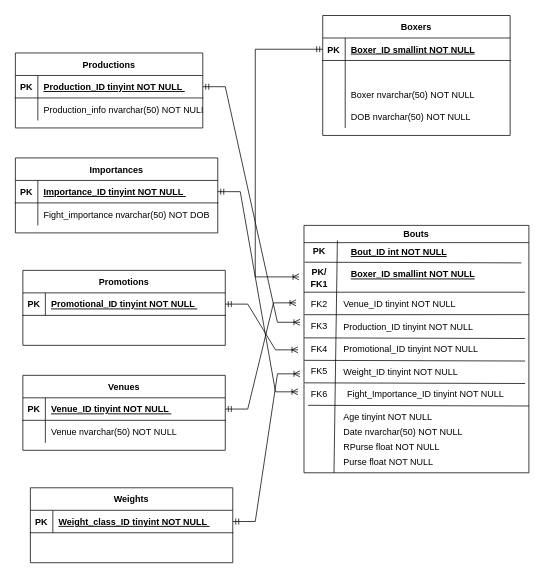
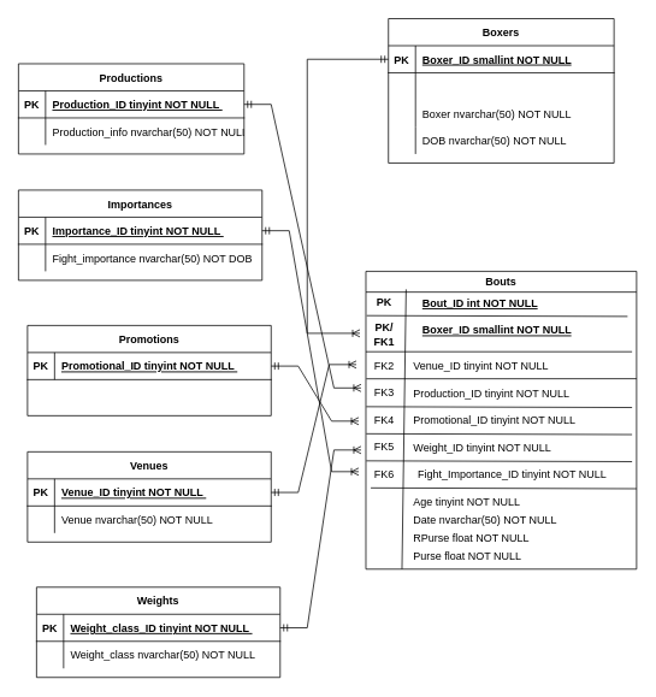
  <mxCell id="0" />
  <mxCell id="1" parent="0" />
  <mxCell id="2" value="Productions" style="shape=table;startSize=30;container=1;collapsible=1;childLayout=tableLayout;fixedRows=1;rowLines=0;fontStyle=1;align=center;resizeLast=1;" parent="1" vertex="1"><mxGeometry x="20" y="70" width="250" height="100" as="geometry" /></mxCell>
  <mxCell id="3" value="" style="shape=partialRectangle;collapsible=0;dropTarget=0;pointerEvents=0;fillColor=none;points=[[0,0.5],[1,0.5]];portConstraint=eastwest;top=0;left=0;right=0;bottom=1;" parent="2" vertex="1"><mxGeometry y="30" width="250" height="30" as="geometry" /></mxCell>
  <mxCell id="4" value="PK" style="shape=partialRectangle;overflow=hidden;connectable=0;fillColor=none;top=0;left=0;bottom=0;right=0;fontStyle=1;" parent="3" vertex="1"><mxGeometry width="30" height="30" as="geometry"><mxRectangle width="30" height="30" as="alternateBounds" /></mxGeometry></mxCell>
  <mxCell id="5" value="Production_ID tinyint NOT NULL " style="shape=partialRectangle;overflow=hidden;connectable=0;fillColor=none;top=0;left=0;bottom=0;right=0;align=left;spacingLeft=6;fontStyle=5;" parent="3" vertex="1"><mxGeometry x="30" width="220" height="30" as="geometry"><mxRectangle width="220" height="30" as="alternateBounds" /></mxGeometry></mxCell>
  <mxCell id="6" value="" style="shape=partialRectangle;collapsible=0;dropTarget=0;pointerEvents=0;fillColor=none;points=[[0,0.5],[1,0.5]];portConstraint=eastwest;top=0;left=0;right=0;bottom=0;" parent="2" vertex="1"><mxGeometry y="60" width="250" height="30" as="geometry" /></mxCell>
  <mxCell id="7" value="" style="shape=partialRectangle;overflow=hidden;connectable=0;fillColor=none;top=0;left=0;bottom=0;right=0;" parent="6" vertex="1"><mxGeometry width="30" height="30" as="geometry"><mxRectangle width="30" height="30" as="alternateBounds" /></mxGeometry></mxCell>
  <mxCell id="8" value="Production_info nvarchar(50) NOT NULL" style="shape=partialRectangle;overflow=hidden;connectable=0;fillColor=none;top=0;left=0;bottom=0;right=0;align=left;spacingLeft=6;" parent="6" vertex="1"><mxGeometry x="30" width="220" height="30" as="geometry"><mxRectangle width="220" height="30" as="alternateBounds" /></mxGeometry></mxCell>
  <mxCell id="9" value="Importances" style="shape=table;startSize=30;container=1;collapsible=1;childLayout=tableLayout;fixedRows=1;rowLines=0;fontStyle=1;align=center;resizeLast=1;" parent="1" vertex="1"><mxGeometry x="20" y="210" width="270" height="100" as="geometry" /></mxCell>
  <mxCell id="10" value="" style="shape=partialRectangle;collapsible=0;dropTarget=0;pointerEvents=0;fillColor=none;points=[[0,0.5],[1,0.5]];portConstraint=eastwest;top=0;left=0;right=0;bottom=1;" parent="9" vertex="1"><mxGeometry y="30" width="270" height="30" as="geometry" /></mxCell>
  <mxCell id="11" value="PK" style="shape=partialRectangle;overflow=hidden;connectable=0;fillColor=none;top=0;left=0;bottom=0;right=0;fontStyle=1;" parent="10" vertex="1"><mxGeometry width="30" height="30" as="geometry"><mxRectangle width="30" height="30" as="alternateBounds" /></mxGeometry></mxCell>
  <mxCell id="12" value="Importance_ID tinyint NOT NULL " style="shape=partialRectangle;overflow=hidden;connectable=0;fillColor=none;top=0;left=0;bottom=0;right=0;align=left;spacingLeft=6;fontStyle=5;" parent="10" vertex="1"><mxGeometry x="30" width="240" height="30" as="geometry"><mxRectangle width="240" height="30" as="alternateBounds" /></mxGeometry></mxCell>
  <mxCell id="13" value="" style="shape=partialRectangle;collapsible=0;dropTarget=0;pointerEvents=0;fillColor=none;points=[[0,0.5],[1,0.5]];portConstraint=eastwest;top=0;left=0;right=0;bottom=0;" parent="9" vertex="1"><mxGeometry y="60" width="270" height="30" as="geometry" /></mxCell>
  <mxCell id="14" value="" style="shape=partialRectangle;overflow=hidden;connectable=0;fillColor=none;top=0;left=0;bottom=0;right=0;" parent="13" vertex="1"><mxGeometry width="30" height="30" as="geometry"><mxRectangle width="30" height="30" as="alternateBounds" /></mxGeometry></mxCell>
  <mxCell id="15" value="Fight_importance nvarchar(50) NOT DOB" style="shape=partialRectangle;overflow=hidden;connectable=0;fillColor=none;top=0;left=0;bottom=0;right=0;align=left;spacingLeft=6;" parent="13" vertex="1"><mxGeometry x="30" width="240" height="30" as="geometry"><mxRectangle width="240" height="30" as="alternateBounds" /></mxGeometry></mxCell>
  <mxCell id="16" value="Promotions" style="shape=table;startSize=30;container=1;collapsible=1;childLayout=tableLayout;fixedRows=1;rowLines=0;fontStyle=1;align=center;resizeLast=1;" parent="1" vertex="1"><mxGeometry x="30" y="360" width="270" height="100" as="geometry" /></mxCell>
  <mxCell id="17" value="" style="shape=partialRectangle;collapsible=0;dropTarget=0;pointerEvents=0;fillColor=none;points=[[0,0.5],[1,0.5]];portConstraint=eastwest;top=0;left=0;right=0;bottom=1;" parent="16" vertex="1"><mxGeometry y="30" width="270" height="30" as="geometry" /></mxCell>
  <mxCell id="18" value="PK" style="shape=partialRectangle;overflow=hidden;connectable=0;fillColor=none;top=0;left=0;bottom=0;right=0;fontStyle=1;" parent="17" vertex="1"><mxGeometry width="30" height="30" as="geometry"><mxRectangle width="30" height="30" as="alternateBounds" /></mxGeometry></mxCell>
  <mxCell id="19" value="Promotional_ID tinyint NOT NULL " style="shape=partialRectangle;overflow=hidden;connectable=0;fillColor=none;top=0;left=0;bottom=0;right=0;align=left;spacingLeft=6;fontStyle=5;" parent="17" vertex="1"><mxGeometry x="30" width="240" height="30" as="geometry"><mxRectangle width="240" height="30" as="alternateBounds" /></mxGeometry></mxCell>
  <mxCell id="20" value="" style="shape=partialRectangle;collapsible=0;dropTarget=0;pointerEvents=0;fillColor=none;points=[[0,0.5],[1,0.5]];portConstraint=eastwest;top=0;left=0;right=0;bottom=0;" parent="16" vertex="1"><mxGeometry y="60" width="270" height="30" as="geometry" /></mxCell>
  <mxCell id="21" value="" style="shape=partialRectangle;overflow=hidden;connectable=0;fillColor=none;top=0;left=0;bottom=0;right=0;" parent="20" vertex="1"><mxGeometry width="30" height="30" as="geometry"><mxRectangle width="30" height="30" as="alternateBounds" /></mxGeometry></mxCell>
  <mxCell id="22" value="Venues" style="shape=table;startSize=30;container=1;collapsible=1;childLayout=tableLayout;fixedRows=1;rowLines=0;fontStyle=1;align=center;resizeLast=1;" parent="1" vertex="1"><mxGeometry x="30" y="500" width="270" height="100" as="geometry" /></mxCell>
  <mxCell id="23" value="" style="shape=partialRectangle;collapsible=0;dropTarget=0;pointerEvents=0;fillColor=none;points=[[0,0.5],[1,0.5]];portConstraint=eastwest;top=0;left=0;right=0;bottom=1;" parent="22" vertex="1"><mxGeometry y="30" width="270" height="30" as="geometry" /></mxCell>
  <mxCell id="24" value="PK" style="shape=partialRectangle;overflow=hidden;connectable=0;fillColor=none;top=0;left=0;bottom=0;right=0;fontStyle=1;" parent="23" vertex="1"><mxGeometry width="30" height="30" as="geometry"><mxRectangle width="30" height="30" as="alternateBounds" /></mxGeometry></mxCell>
  <mxCell id="25" value="Venue_ID tinyint NOT NULL " style="shape=partialRectangle;overflow=hidden;connectable=0;fillColor=none;top=0;left=0;bottom=0;right=0;align=left;spacingLeft=6;fontStyle=5;" parent="23" vertex="1"><mxGeometry x="30" width="240" height="30" as="geometry"><mxRectangle width="240" height="30" as="alternateBounds" /></mxGeometry></mxCell>
  <mxCell id="26" value="" style="shape=partialRectangle;collapsible=0;dropTarget=0;pointerEvents=0;fillColor=none;points=[[0,0.5],[1,0.5]];portConstraint=eastwest;top=0;left=0;right=0;bottom=0;" parent="22" vertex="1"><mxGeometry y="60" width="270" height="30" as="geometry" /></mxCell>
  <mxCell id="27" value="" style="shape=partialRectangle;overflow=hidden;connectable=0;fillColor=none;top=0;left=0;bottom=0;right=0;" parent="26" vertex="1"><mxGeometry width="30" height="30" as="geometry"><mxRectangle width="30" height="30" as="alternateBounds" /></mxGeometry></mxCell>
  <mxCell id="28" value="Venue nvarchar(50) NOT NULL" style="shape=partialRectangle;overflow=hidden;connectable=0;fillColor=none;top=0;left=0;bottom=0;right=0;align=left;spacingLeft=6;" parent="26" vertex="1"><mxGeometry x="30" width="240" height="30" as="geometry"><mxRectangle width="240" height="30" as="alternateBounds" /></mxGeometry></mxCell>
  <mxCell id="29" value="Weights" style="shape=table;startSize=30;container=1;collapsible=1;childLayout=tableLayout;fixedRows=1;rowLines=0;fontStyle=1;align=center;resizeLast=1;" parent="1" vertex="1"><mxGeometry x="40" y="650" width="270" height="100" as="geometry" /></mxCell>
  <mxCell id="30" value="" style="shape=partialRectangle;collapsible=0;dropTarget=0;pointerEvents=0;fillColor=none;points=[[0,0.5],[1,0.5]];portConstraint=eastwest;top=0;left=0;right=0;bottom=1;" parent="29" vertex="1"><mxGeometry y="30" width="270" height="30" as="geometry" /></mxCell>
  <mxCell id="31" value="PK" style="shape=partialRectangle;overflow=hidden;connectable=0;fillColor=none;top=0;left=0;bottom=0;right=0;fontStyle=1;" parent="30" vertex="1"><mxGeometry width="30" height="30" as="geometry"><mxRectangle width="30" height="30" as="alternateBounds" /></mxGeometry></mxCell>
  <mxCell id="32" value="Weight_class_ID tinyint NOT NULL " style="shape=partialRectangle;overflow=hidden;connectable=0;fillColor=none;top=0;left=0;bottom=0;right=0;align=left;spacingLeft=6;fontStyle=5;" parent="30" vertex="1"><mxGeometry x="30" width="240" height="30" as="geometry"><mxRectangle width="240" height="30" as="alternateBounds" /></mxGeometry></mxCell>
  <mxCell id="33" value="" style="shape=partialRectangle;collapsible=0;dropTarget=0;pointerEvents=0;fillColor=none;points=[[0,0.5],[1,0.5]];portConstraint=eastwest;top=0;left=0;right=0;bottom=0;" parent="29" vertex="1"><mxGeometry y="60" width="270" height="30" as="geometry" /></mxCell>
  <mxCell id="34" value="" style="shape=partialRectangle;overflow=hidden;connectable=0;fillColor=none;top=0;left=0;bottom=0;right=0;" parent="33" vertex="1"><mxGeometry width="30" height="30" as="geometry"><mxRectangle width="30" height="30" as="alternateBounds" /></mxGeometry></mxCell>
+ <mxCell id="35" value="Weight_class nvarchar(50) NOT NULL" style="shape=partialRectangle;overflow=hidden;connectable=0;fillColor=none;top=0;left=0;bottom=0;right=0;align=left;spacingLeft=6;" parent="33" vertex="1"><mxGeometry x="30" width="240" height="30" as="geometry"><mxRectangle width="240" height="30" as="alternateBounds" /></mxGeometry></mxCell>
  <mxCell id="36" value="Boxers" style="shape=table;startSize=30;container=1;collapsible=1;childLayout=tableLayout;fixedRows=1;rowLines=0;fontStyle=1;align=center;resizeLast=1;" parent="1" vertex="1"><mxGeometry x="430" y="20" width="250" height="160" as="geometry" /></mxCell>
  <mxCell id="37" value="" style="shape=partialRectangle;collapsible=0;dropTarget=0;pointerEvents=0;fillColor=none;points=[[0,0.5],[1,0.5]];portConstraint=eastwest;top=0;left=0;right=0;bottom=1;" parent="36" vertex="1"><mxGeometry y="30" width="250" height="30" as="geometry" /></mxCell>
  <mxCell id="38" value="PK" style="shape=partialRectangle;overflow=hidden;connectable=0;fillColor=none;top=0;left=0;bottom=0;right=0;fontStyle=1;" parent="37" vertex="1"><mxGeometry width="30" height="30" as="geometry"><mxRectangle width="30" height="30" as="alternateBounds" /></mxGeometry></mxCell>
  <mxCell id="39" value="Boxer_ID smallint NOT NULL " style="shape=partialRectangle;overflow=hidden;connectable=0;fillColor=none;top=0;left=0;bottom=0;right=0;align=left;spacingLeft=6;fontStyle=5;" parent="37" vertex="1"><mxGeometry x="30" width="220" height="30" as="geometry"><mxRectangle width="220" height="30" as="alternateBounds" /></mxGeometry></mxCell>
  <mxCell id="40" value="" style="shape=partialRectangle;collapsible=0;dropTarget=0;pointerEvents=0;fillColor=none;points=[[0,0.5],[1,0.5]];portConstraint=eastwest;top=0;left=0;right=0;bottom=0;" parent="36" vertex="1"><mxGeometry y="60" width="250" height="30" as="geometry" /></mxCell>
  <mxCell id="41" value="" style="shape=partialRectangle;overflow=hidden;connectable=0;fillColor=none;top=0;left=0;bottom=0;right=0;" parent="40" vertex="1"><mxGeometry width="30" height="30" as="geometry"><mxRectangle width="30" height="30" as="alternateBounds" /></mxGeometry></mxCell>
  <mxCell id="42" value="" style="shape=partialRectangle;overflow=hidden;connectable=0;fillColor=none;top=0;left=0;bottom=0;right=0;align=left;spacingLeft=6;" parent="40" vertex="1"><mxGeometry x="30" width="220" height="30" as="geometry"><mxRectangle width="220" height="30" as="alternateBounds" /></mxGeometry></mxCell>
  <mxCell id="43" value="" style="shape=partialRectangle;collapsible=0;dropTarget=0;pointerEvents=0;fillColor=none;points=[[0,0.5],[1,0.5]];portConstraint=eastwest;top=0;left=0;right=0;bottom=0;" parent="36" vertex="1"><mxGeometry y="90" width="250" height="30" as="geometry" /></mxCell>
  <mxCell id="44" value="" style="shape=partialRectangle;overflow=hidden;connectable=0;fillColor=none;top=0;left=0;bottom=0;right=0;" parent="43" vertex="1"><mxGeometry width="30" height="30" as="geometry"><mxRectangle width="30" height="30" as="alternateBounds" /></mxGeometry></mxCell>
  <mxCell id="45" value="Boxer nvarchar(50) NOT NULL" style="shape=partialRectangle;overflow=hidden;connectable=0;fillColor=none;top=0;left=0;bottom=0;right=0;align=left;spacingLeft=6;" parent="43" vertex="1"><mxGeometry x="30" width="220" height="30" as="geometry"><mxRectangle width="220" height="30" as="alternateBounds" /></mxGeometry></mxCell>
  <mxCell id="46" value="" style="shape=partialRectangle;collapsible=0;dropTarget=0;pointerEvents=0;fillColor=none;points=[[0,0.5],[1,0.5]];portConstraint=eastwest;top=0;left=0;right=0;bottom=0;" parent="36" vertex="1"><mxGeometry y="120" width="250" height="30" as="geometry" /></mxCell>
  <mxCell id="47" value="" style="shape=partialRectangle;overflow=hidden;connectable=0;fillColor=none;top=0;left=0;bottom=0;right=0;" parent="46" vertex="1"><mxGeometry width="30" height="30" as="geometry"><mxRectangle width="30" height="30" as="alternateBounds" /></mxGeometry></mxCell>
  <mxCell id="48" value="DOB nvarchar(50) NOT NULL" style="shape=partialRectangle;overflow=hidden;connectable=0;fillColor=none;top=0;left=0;bottom=0;right=0;align=left;spacingLeft=6;" parent="46" vertex="1"><mxGeometry x="30" width="220" height="30" as="geometry"><mxRectangle width="220" height="30" as="alternateBounds" /></mxGeometry></mxCell>
  <mxCell id="49" value="Bouts" style="swimlane;whiteSpace=wrap;html=1;" parent="1" vertex="1"><mxGeometry x="405" y="300" width="300" height="330" as="geometry" /></mxCell>
  <mxCell id="50" value="&lt;span style=&quot;font-weight: 700;&quot;&gt;PK&lt;/span&gt;" style="text;html=1;align=center;verticalAlign=middle;resizable=0;points=[];autosize=1;strokeColor=none;fillColor=none;" parent="49" vertex="1"><mxGeometry y="20" width="40" height="30" as="geometry" /></mxCell>
  <mxCell id="51" value="" style="endArrow=none;html=1;rounded=0;" parent="49" edge="1"><mxGeometry width="50" height="50" relative="1" as="geometry"><mxPoint x="40" y="330" as="sourcePoint" /><mxPoint x="44.55" y="20" as="targetPoint" /></mxGeometry></mxCell>
  <mxCell id="52" value="&lt;span style=&quot;font-weight: 700;&quot;&gt;PK/&lt;br&gt;FK1&lt;br&gt;&lt;/span&gt;" style="text;html=1;align=center;verticalAlign=middle;resizable=0;points=[];autosize=1;strokeColor=none;fillColor=none;" parent="49" vertex="1"><mxGeometry x="-5" y="50" width="50" height="40" as="geometry" /></mxCell>
  <mxCell id="53" value="Bout_ID int NOT NULL" style="shape=partialRectangle;overflow=hidden;connectable=0;fillColor=none;top=0;left=0;bottom=0;right=0;align=left;spacingLeft=6;fontStyle=5;" parent="49" vertex="1"><mxGeometry x="55" y="20" width="240" height="30" as="geometry"><mxRectangle width="240" height="30" as="alternateBounds" /></mxGeometry></mxCell>
  <mxCell id="54" value="" style="endArrow=none;html=1;rounded=0;exitX=0;exitY=0.25;exitDx=0;exitDy=0;entryX=1;entryY=0.25;entryDx=0;entryDy=0;" parent="49" edge="1"><mxGeometry width="50" height="50" relative="1" as="geometry"><mxPoint y="89.09" as="sourcePoint" /><mxPoint x="295" y="89.09" as="targetPoint" /></mxGeometry></mxCell>
  <mxCell id="55" value="" style="endArrow=none;html=1;rounded=0;exitX=0.118;exitY=-0.023;exitDx=0;exitDy=0;exitPerimeter=0;" parent="49" source="52" edge="1"><mxGeometry width="50" height="50" relative="1" as="geometry"><mxPoint x="80" y="150" as="sourcePoint" /><mxPoint x="290" y="50" as="targetPoint" /><Array as="points" /></mxGeometry></mxCell>
  <mxCell id="56" value="FK2" style="text;html=1;align=center;verticalAlign=middle;resizable=0;points=[];autosize=1;strokeColor=none;fillColor=none;" parent="49" vertex="1"><mxGeometry x="-5" y="90" width="50" height="30" as="geometry" /></mxCell>
  <mxCell id="57" value="Venue_ID tinyint NOT NULL" style="shape=partialRectangle;overflow=hidden;connectable=0;fillColor=none;top=0;left=0;bottom=0;right=0;align=left;spacingLeft=6;" parent="49" vertex="1"><mxGeometry x="45" y="90" width="240" height="30" as="geometry"><mxRectangle width="240" height="30" as="alternateBounds" /></mxGeometry></mxCell>
  <mxCell id="58" value="FK3" style="text;html=1;align=center;verticalAlign=middle;resizable=0;points=[];autosize=1;strokeColor=none;fillColor=none;" parent="49" vertex="1"><mxGeometry x="-5" y="120" width="50" height="30" as="geometry" /></mxCell>
  <mxCell id="59" value="Production_ID tinyint NOT NULL" style="shape=partialRectangle;overflow=hidden;connectable=0;fillColor=none;top=0;left=0;bottom=0;right=0;align=left;spacingLeft=6;" parent="49" vertex="1"><mxGeometry x="45" y="120" width="240" height="30" as="geometry"><mxRectangle width="240" height="30" as="alternateBounds" /></mxGeometry></mxCell>
  <mxCell id="60" value="FK4" style="text;html=1;align=center;verticalAlign=middle;resizable=0;points=[];autosize=1;strokeColor=none;fillColor=none;" parent="49" vertex="1"><mxGeometry x="-5" y="150" width="50" height="30" as="geometry" /></mxCell>
  <mxCell id="61" value="Promotional_ID tinyint NOT NULL" style="shape=partialRectangle;overflow=hidden;connectable=0;fillColor=none;top=0;left=0;bottom=0;right=0;align=left;spacingLeft=6;" parent="49" vertex="1"><mxGeometry x="45" y="150" width="240" height="30" as="geometry"><mxRectangle width="240" height="30" as="alternateBounds" /></mxGeometry></mxCell>
  <mxCell id="62" value="FK5" style="text;html=1;align=center;verticalAlign=middle;resizable=0;points=[];autosize=1;strokeColor=none;fillColor=none;" parent="49" vertex="1"><mxGeometry x="-5" y="180" width="50" height="30" as="geometry" /></mxCell>
  <mxCell id="63" value="Weight_ID tinyint NOT NULL" style="shape=partialRectangle;overflow=hidden;connectable=0;fillColor=none;top=0;left=0;bottom=0;right=0;align=left;spacingLeft=6;" parent="49" vertex="1"><mxGeometry x="45" y="180" width="240" height="30" as="geometry"><mxRectangle width="240" height="30" as="alternateBounds" /></mxGeometry></mxCell>
  <mxCell id="64" value="Boxer_ID smallint NOT NULL" style="shape=partialRectangle;overflow=hidden;connectable=0;fillColor=none;top=0;left=0;bottom=0;right=0;align=left;spacingLeft=6;fontStyle=5;" parent="49" vertex="1"><mxGeometry x="55" y="50" width="235" height="30" as="geometry"><mxRectangle width="240" height="30" as="alternateBounds" /></mxGeometry></mxCell>
  <mxCell id="65" value="FK6" style="text;html=1;align=center;verticalAlign=middle;resizable=0;points=[];autosize=1;strokeColor=none;fillColor=none;" parent="49" vertex="1"><mxGeometry x="-5" y="210" width="50" height="30" as="geometry" /></mxCell>
  <mxCell id="66" value="Fight_Importance_ID tinyint NOT NULL" style="shape=partialRectangle;overflow=hidden;connectable=0;fillColor=none;top=0;left=0;bottom=0;right=0;align=left;spacingLeft=6;" parent="49" vertex="1"><mxGeometry x="50" y="210" width="240" height="30" as="geometry"><mxRectangle width="240" height="30" as="alternateBounds" /></mxGeometry></mxCell>
  <mxCell id="67" value="" style="endArrow=none;html=1;rounded=0;exitX=0.109;exitY=-0.03;exitDx=0;exitDy=0;exitPerimeter=0;" parent="49" source="58" edge="1"><mxGeometry width="50" height="50" relative="1" as="geometry"><mxPoint x="10" y="200" as="sourcePoint" /><mxPoint x="300" y="119" as="targetPoint" /></mxGeometry></mxCell>
  <mxCell id="68" value="" style="endArrow=none;html=1;rounded=0;exitX=0.109;exitY=-0.03;exitDx=0;exitDy=0;exitPerimeter=0;entryX=1;entryY=0.5;entryDx=0;entryDy=0;" parent="49" edge="1"><mxGeometry width="50" height="50" relative="1" as="geometry"><mxPoint x="0.45" y="150.0" as="sourcePoint" /><mxPoint x="295" y="150.9" as="targetPoint" /></mxGeometry></mxCell>
  <mxCell id="69" value="" style="endArrow=none;html=1;rounded=0;exitX=0.109;exitY=-0.03;exitDx=0;exitDy=0;exitPerimeter=0;entryX=1;entryY=0.5;entryDx=0;entryDy=0;" parent="49" edge="1"><mxGeometry width="50" height="50" relative="1" as="geometry"><mxPoint x="0.45" y="180.0" as="sourcePoint" /><mxPoint x="295" y="180.9" as="targetPoint" /></mxGeometry></mxCell>
  <mxCell id="70" value="" style="endArrow=none;html=1;rounded=0;exitX=0.109;exitY=-0.03;exitDx=0;exitDy=0;exitPerimeter=0;entryX=1;entryY=0.5;entryDx=0;entryDy=0;" parent="49" edge="1"><mxGeometry width="50" height="50" relative="1" as="geometry"><mxPoint x="0.45" y="210.0" as="sourcePoint" /><mxPoint x="295" y="210.9" as="targetPoint" /></mxGeometry></mxCell>
  <mxCell id="71" value="Age tinyint NOT NULL" style="shape=partialRectangle;overflow=hidden;connectable=0;fillColor=none;top=0;left=0;bottom=0;right=0;align=left;spacingLeft=6;" parent="49" vertex="1"><mxGeometry x="45" y="240" width="240" height="30" as="geometry"><mxRectangle width="240" height="30" as="alternateBounds" /></mxGeometry></mxCell>
  <mxCell id="72" value="" style="endArrow=none;html=1;rounded=0;exitX=0.109;exitY=-0.03;exitDx=0;exitDy=0;exitPerimeter=0;entryX=1;entryY=0.5;entryDx=0;entryDy=0;" parent="49" edge="1"><mxGeometry width="50" height="50" relative="1" as="geometry"><mxPoint x="5.45" y="240" as="sourcePoint" /><mxPoint x="300" y="240.9" as="targetPoint" /></mxGeometry></mxCell>
  <mxCell id="73" value="Date nvarchar(50) NOT NULL" style="shape=partialRectangle;overflow=hidden;connectable=0;fillColor=none;top=0;left=0;bottom=0;right=0;align=left;spacingLeft=6;" parent="49" vertex="1"><mxGeometry x="45" y="260" width="240" height="30" as="geometry"><mxRectangle width="240" height="30" as="alternateBounds" /></mxGeometry></mxCell>
  <mxCell id="74" value="RPurse float NOT NULL" style="shape=partialRectangle;overflow=hidden;connectable=0;fillColor=none;top=0;left=0;bottom=0;right=0;align=left;spacingLeft=6;" parent="49" vertex="1"><mxGeometry x="45" y="280" width="240" height="30" as="geometry"><mxRectangle width="240" height="30" as="alternateBounds" /></mxGeometry></mxCell>
  <mxCell id="75" value="Purse float NOT NULL" style="shape=partialRectangle;overflow=hidden;connectable=0;fillColor=none;top=0;left=0;bottom=0;right=0;align=left;spacingLeft=6;" parent="49" vertex="1"><mxGeometry x="45" y="300" width="240" height="30" as="geometry"><mxRectangle width="240" height="30" as="alternateBounds" /></mxGeometry></mxCell>
  <mxCell id="76" value="" style="edgeStyle=entityRelationEdgeStyle;fontSize=12;html=1;endArrow=ERoneToMany;startArrow=ERmandOne;rounded=0;exitX=1;exitY=0.5;exitDx=0;exitDy=0;entryX=-0.008;entryY=0.308;entryDx=0;entryDy=0;entryPerimeter=0;" parent="1" source="3" target="58" edge="1"><mxGeometry width="100" height="100" relative="1" as="geometry"><mxPoint x="280" y="160" as="sourcePoint" /><mxPoint x="380" y="350" as="targetPoint" /></mxGeometry></mxCell>
  <mxCell id="77" value="" style="edgeStyle=entityRelationEdgeStyle;fontSize=12;html=1;endArrow=ERoneToMany;startArrow=ERmandOne;rounded=0;exitX=1;exitY=0.5;exitDx=0;exitDy=0;entryX=-0.06;entryY=0.4;entryDx=0;entryDy=0;entryPerimeter=0;" parent="1" source="10" target="65" edge="1"><mxGeometry width="100" height="100" relative="1" as="geometry"><mxPoint x="280" y="125" as="sourcePoint" /><mxPoint x="409.6" y="439.24" as="targetPoint" /></mxGeometry></mxCell>
  <mxCell id="78" value="" style="edgeStyle=entityRelationEdgeStyle;fontSize=12;html=1;endArrow=ERoneToMany;startArrow=ERmandOne;rounded=0;exitX=1;exitY=0.5;exitDx=0;exitDy=0;entryX=-0.06;entryY=0.533;entryDx=0;entryDy=0;entryPerimeter=0;" parent="1" source="17" target="60" edge="1"><mxGeometry width="100" height="100" relative="1" as="geometry"><mxPoint x="300" y="265" as="sourcePoint" /><mxPoint x="407" y="532" as="targetPoint" /></mxGeometry></mxCell>
  <mxCell id="79" value="" style="edgeStyle=entityRelationEdgeStyle;fontSize=12;html=1;endArrow=ERoneToMany;startArrow=ERmandOne;rounded=0;exitX=1;exitY=0.5;exitDx=0;exitDy=0;entryX=-0.113;entryY=0.444;entryDx=0;entryDy=0;entryPerimeter=0;" parent="1" source="23" target="56" edge="1"><mxGeometry width="100" height="100" relative="1" as="geometry"><mxPoint x="310" y="275" as="sourcePoint" /><mxPoint x="417" y="542" as="targetPoint" /></mxGeometry></mxCell>
  <mxCell id="80" value="" style="edgeStyle=entityRelationEdgeStyle;fontSize=12;html=1;endArrow=ERoneToMany;startArrow=ERmandOne;rounded=0;exitX=1;exitY=0.5;exitDx=0;exitDy=0;entryX=-0.007;entryY=0.6;entryDx=0;entryDy=0;entryPerimeter=0;" parent="1" source="30" target="62" edge="1"><mxGeometry width="100" height="100" relative="1" as="geometry"><mxPoint x="310" y="555" as="sourcePoint" /><mxPoint x="404.35" y="413.32" as="targetPoint" /></mxGeometry></mxCell>
  <mxCell id="81" value="" style="fontSize=12;html=1;endArrow=ERoneToMany;startArrow=ERmandOne;rounded=0;exitX=0;exitY=0.5;exitDx=0;exitDy=0;edgeStyle=elbowEdgeStyle;entryX=-0.033;entryY=0.467;entryDx=0;entryDy=0;entryPerimeter=0;" parent="1" source="37" target="52" edge="1"><mxGeometry width="100" height="100" relative="1" as="geometry"><mxPoint x="340" y="60" as="sourcePoint" /><mxPoint x="320" y="330" as="targetPoint" /><Array as="points"><mxPoint x="340" y="350" /><mxPoint x="400" y="270" /></Array></mxGeometry></mxCell>
